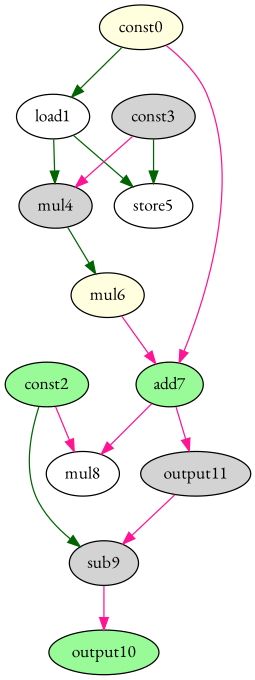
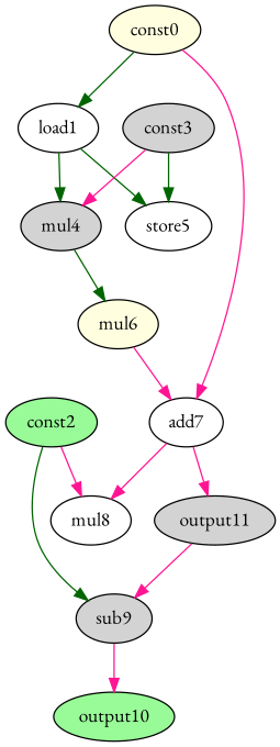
  digraph {
    fontname="EB Garamond"
    node [fillcolor=lightgrey fontname="EB Garamond" opcode=const style=filled]
    edge [color=deeppink fontname="EB Garamond" operand=0]
    const0 [fillcolor=lightyellow]
    load1 [fillcolor=white opcode=load]
-   add7 [fillcolor=palegreen opcode=add]
+   add7 [fillcolor=white opcode=add]
    mul4 [opcode=mul]
    store5 [fillcolor=white opcode=store]
    mul8 [fillcolor=white opcode=mul]
    output11 [opcode=output]
    mul6 [fillcolor=lightyellow opcode=mul]
    const2 [fillcolor=palegreen]
    sub9 [opcode=sub]
    output10 [fillcolor=palegreen opcode=output]
    const3
    const0 -> load1 [color=darkgreen]
    const0 -> add7
    load1 -> mul4 [color=darkgreen]
    load1 -> store5 [color=darkgreen]
    add7 -> mul8
    add7 -> output11
    mul4 -> mul6 [color=darkgreen operand=1]
    output11 -> sub9
    mul6 -> add7 [operand=1]
    const2 -> mul8 [operand=1]
    const2 -> sub9 [color=darkgreen operand=1]
    sub9 -> output10
    const3 -> mul4 [operand=1]
    const3 -> store5 [color=darkgreen operand=1]
  }
